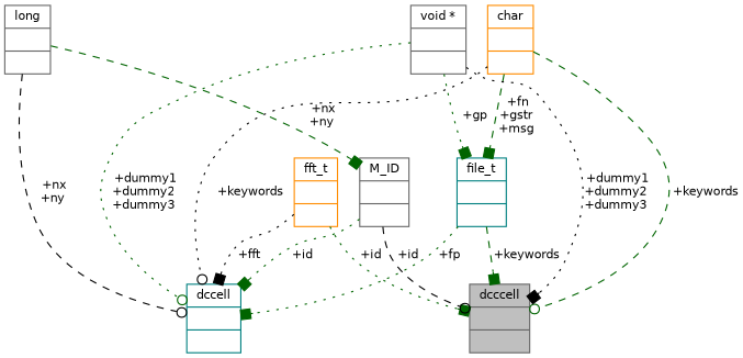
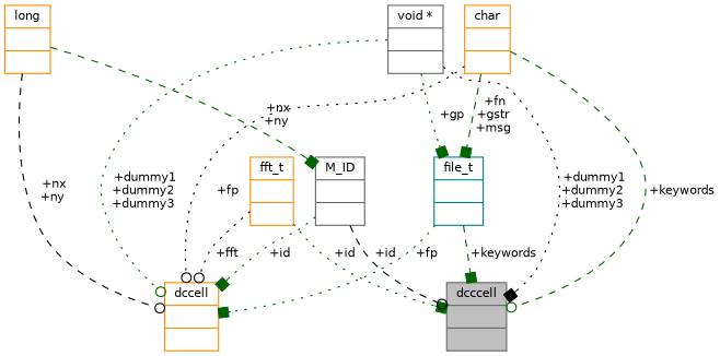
  digraph {
    node [color=gray40 fontname=Helvetica fontsize=10 shape=record]
    edge [arrowhead=box color=darkgreen fontname=Helvetica fontsize=10 labelfontname=Helvetica labelfontsize=10 style=dotted]
    n1 [fillcolor=grey75 fontcolor=black height=0.2 label="{dcccell\n||}" style=filled width=0.4]
    n2 [color=teal height=0.2 label="{file_t\n||}" width=0.4]
-   n3 [color=teal height=0.2 label="{dccell\n||}" width=0.4]
+   n3 [color=darkorange height=0.2 label="{dccell\n||}" width=0.4]
    n4 [color=darkorange height=0.2 label="{char\n||}" width=0.4]
    n5 [height=0.2 label="{void *\n||}" width=0.4]
    n6 [color=darkorange height=0.2 label="{fft_t\n||}" width=0.4]
-   n7 [height=0.2 label="{long\n||}" width=0.4]
+   n7 [color=darkorange height=0.2 label="{long\n||}" width=0.4]
    n8 [height=0.2 label="{M_ID\n||}" width=0.4]
    n2 -> n1 [label=" +keywords" style=dashed]
    n2 -> n3 [label=" +fp"]
    n4 -> n1 [arrowhead=odot label=" +keywords" style=dashed]
    n4 -> n2 [label=" +fn\n+gstr\n+msg" style=dashed]
-   n4 -> n3 [arrowhead=odot color=black label=" +keywords"]
+   n4 -> n3 [arrowhead=odot color=black label=" +fp"]
    n5 -> n1 [color=black label=" +dummy1\n+dummy2\n+dummy3"]
    n5 -> n2 [label=" +gp"]
    n5 -> n3 [arrowhead=odot label=" +dummy1\n+dummy2\n+dummy3"]
    n6 -> n1 [label=" +id"]
-   n6 -> n3 [color=black label=" +fft"]
+   n6 -> n3 [arrowhead=odot color=black label=" +fft"]
    n7 -> n3 [arrowhead=odot color=black label=" +nx\n+ny" style=dashed]
    n7 -> n8 [label=" +nx\n+ny" style=dashed]
    n8 -> n1 [arrowhead=odot color=black label=" +id" style=dashed]
    n8 -> n3 [label=" +id"]
  }
